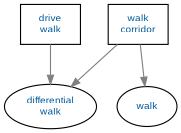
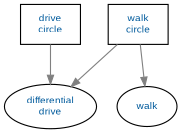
  digraph {
    compound=true
    node [fillcolor="#FFFFFF" fontcolor="#005A9C" fontname=Arial fontsize=9 style=filled]
    edge [arrowsize=0.8 color="#808080"]
-   n1 [label="drive\nwalk" shape=box]
-   n2 [label="differential\nwalk"]
-   n3 [label="walk\ncorridor" shape=box]
+   n1 [label="drive\ncircle" shape=box]
+   n2 [label="differential\ndrive"]
+   n3 [label="walk\ncircle" shape=box]
    n4 [label=walk]
    n1 -> n2
    n3 -> n2
    n3 -> n4
  }
